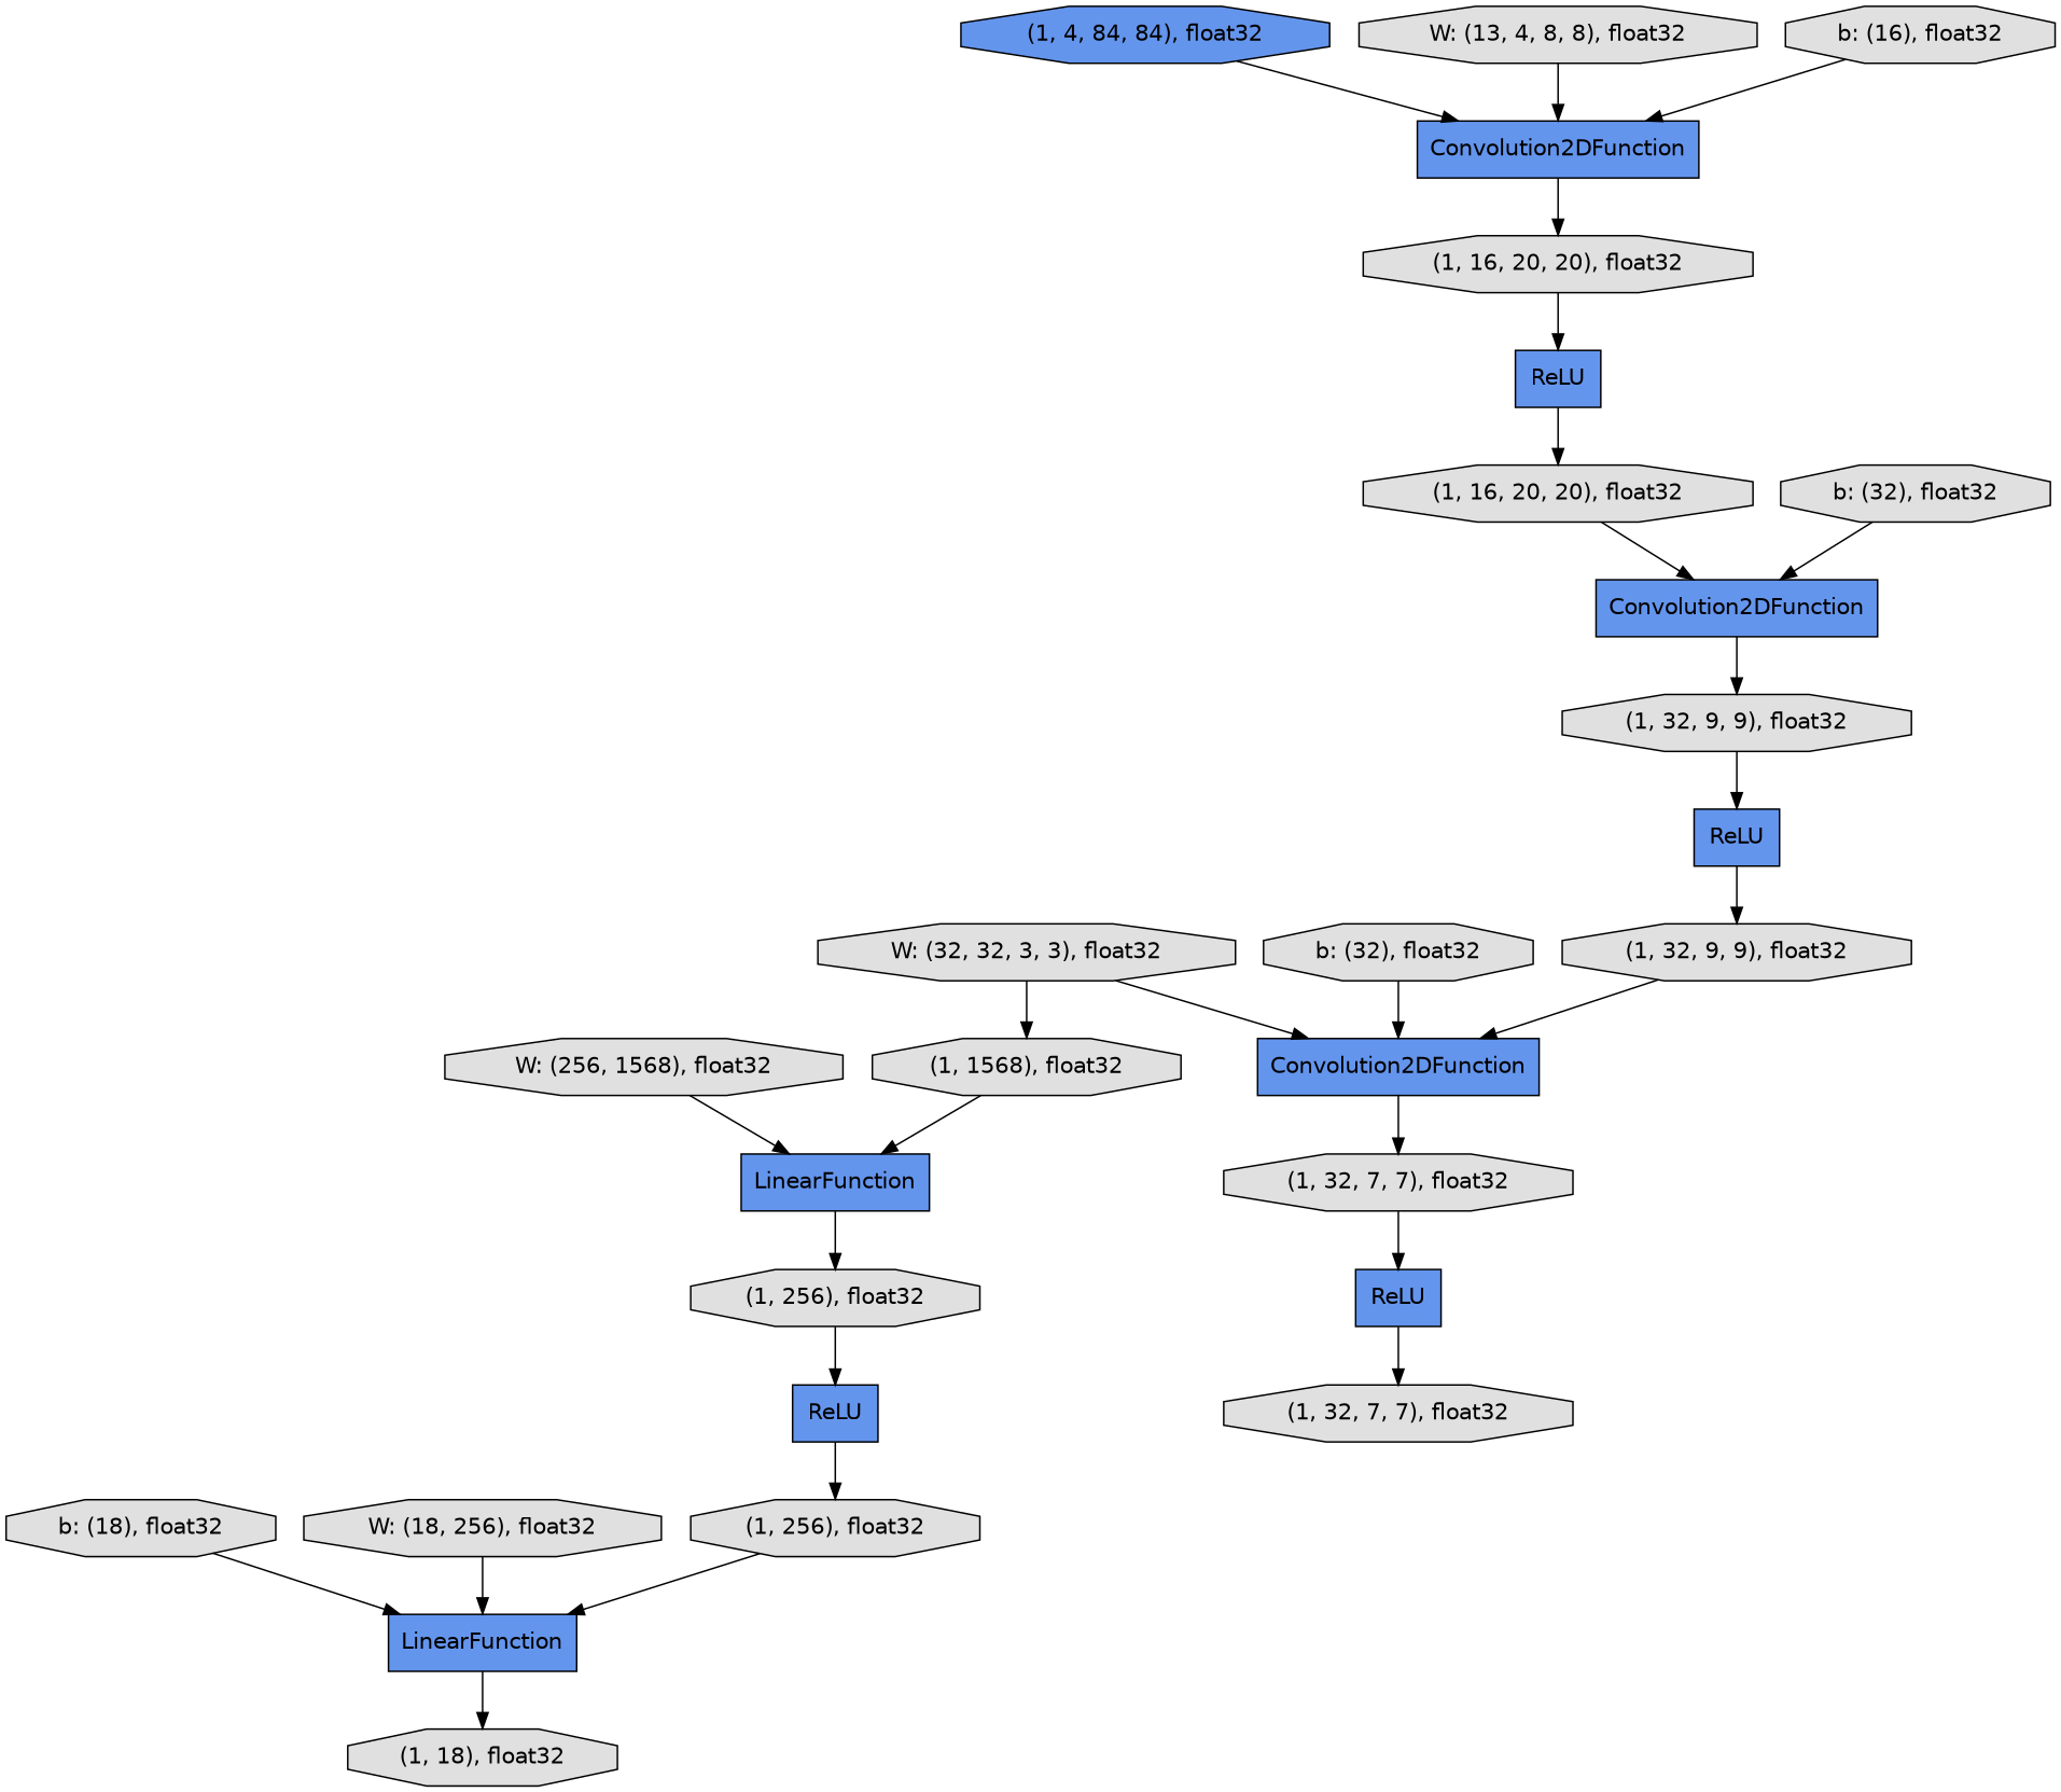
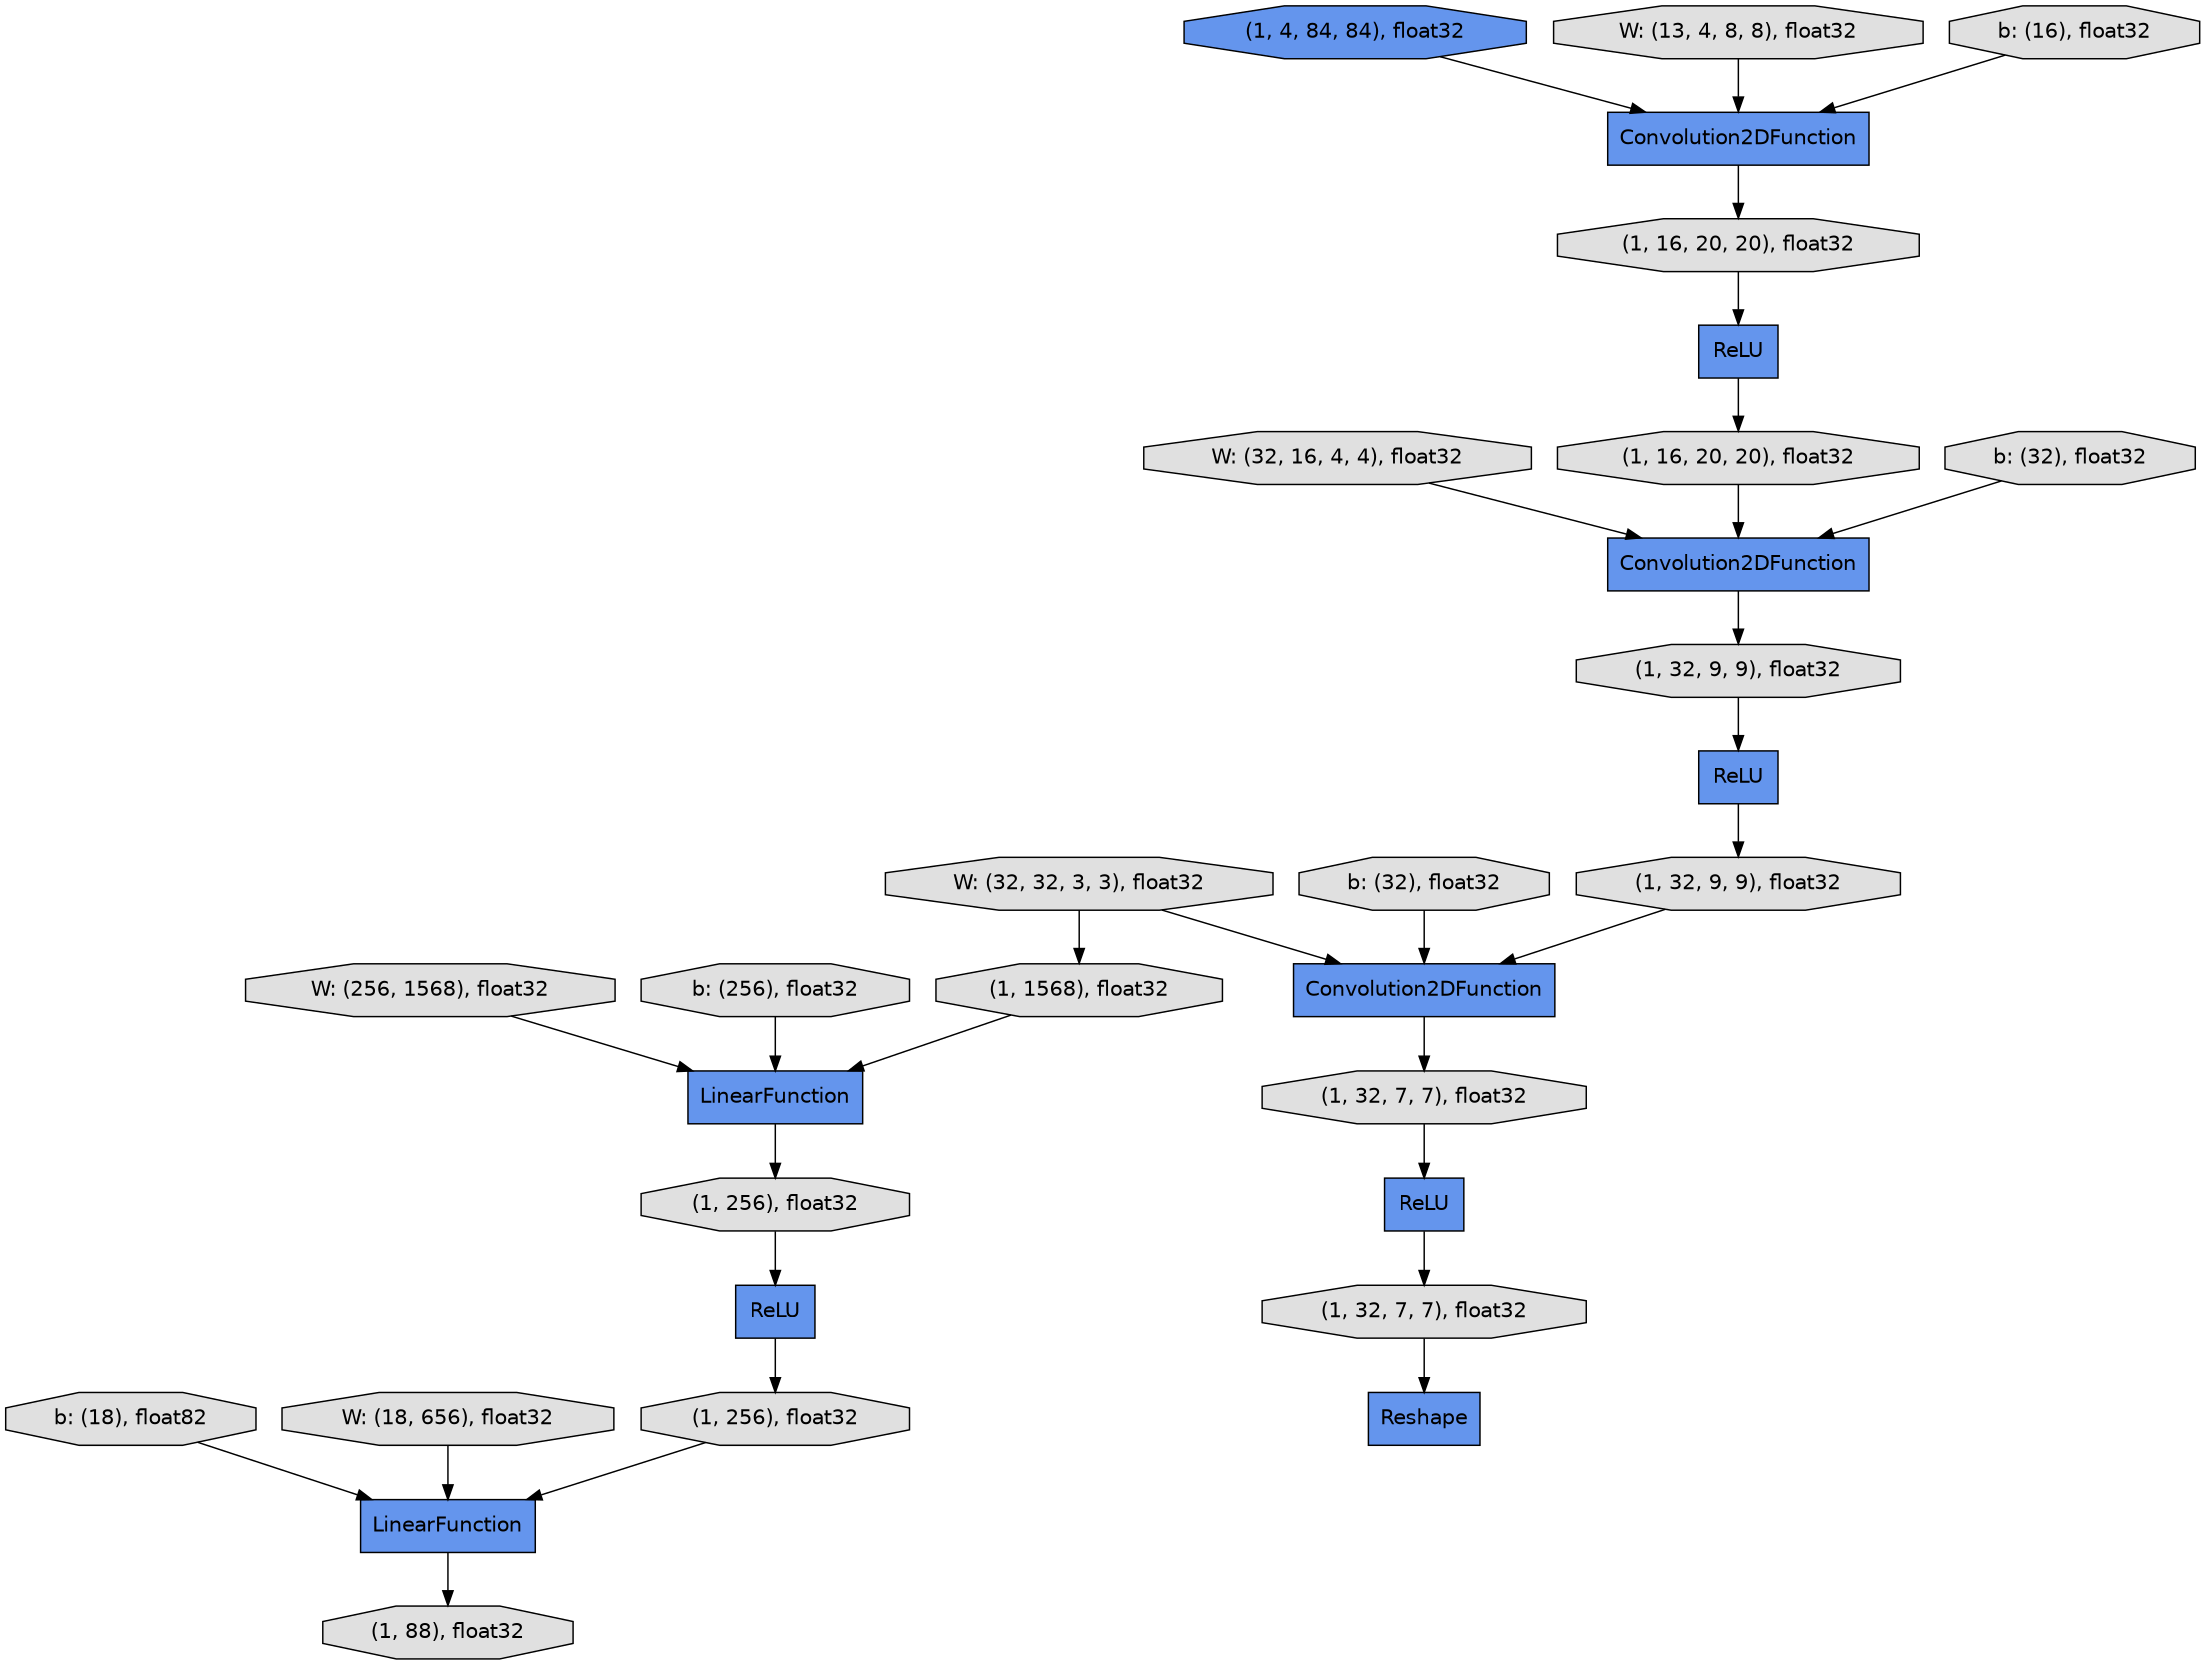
  digraph {
    fontname="DejaVu Sans"
    rankdir=TB
    node [fillcolor="#E0E0E0" fontname="DejaVu Sans" shape=octagon style=filled]
    edge [fontname="DejaVu Sans"]
    n1 [label="(1, 1568), float32"]
    n2 [fillcolor="#6495ED" label=LinearFunction shape=record]
    n3 [label="(1, 256), float32"]
+   n4 [label="W: (32, 16, 4, 4), float32"]
    n5 [fillcolor="#6495ED" label=Convolution2DFunction shape=record]
    n6 [label="(1, 32, 9, 9), float32"]
-   n7 [label="b: (18), float32"]
+   n7 [label="b: (18), float82"]
    n8 [fillcolor="#6495ED" label=LinearFunction shape=record]
-   n9 [label="(1, 18), float32"]
+   n9 [label="(1, 88), float32"]
    n10 [label="(1, 256), float32"]
    n11 [fillcolor="#6495ED" label=ReLU shape=record]
    n12 [fillcolor="#6495ED" label=ReLU shape=record]
    n13 [fillcolor="#6495ED" label="(1, 4, 84, 84), float32"]
    n14 [fillcolor="#6495ED" label=Convolution2DFunction shape=record]
    n15 [label="(1, 16, 20, 20), float32"]
    n16 [label="W: (32, 32, 3, 3), float32"]
    n17 [fillcolor="#6495ED" label=Convolution2DFunction shape=record]
    n18 [label="(1, 32, 7, 7), float32"]
    n19 [fillcolor="#6495ED" label=ReLU shape=record]
    n20 [label="(1, 16, 20, 20), float32"]
    n21 [fillcolor="#6495ED" label=ReLU shape=record]
    n22 [label="(1, 32, 7, 7), float32"]
+   n23 [fillcolor="#6495ED" label=Reshape shape=record]
    n24 [label="b: (32), float32"]
    n25 [label="(1, 32, 9, 9), float32"]
    n26 [label="W: (256, 1568), float32"]
    n27 [label="b: (32), float32"]
+   n28 [label="b: (256), float32"]
    n29 [label="W: (13, 4, 8, 8), float32"]
-   n30 [label="W: (18, 256), float32"]
+   n30 [label="W: (18, 656), float32"]
    n31 [label="b: (16), float32"]
    n1 -> n2
    n2 -> n3
    n3 -> n11
+   n4 -> n5
    n5 -> n6
    n6 -> n12
    n7 -> n8
    n8 -> n9
    n10 -> n8
    n11 -> n10
    n12 -> n25
    n13 -> n14
    n14 -> n15
    n15 -> n19
    n16 -> n1
    n16 -> n17
    n17 -> n18
    n18 -> n21
    n19 -> n20
    n20 -> n5
    n21 -> n22
+   n22 -> n23
    n24 -> n17
    n25 -> n17
    n26 -> n2
    n27 -> n5
+   n28 -> n2
    n29 -> n14
    n30 -> n8
    n31 -> n14
  }
